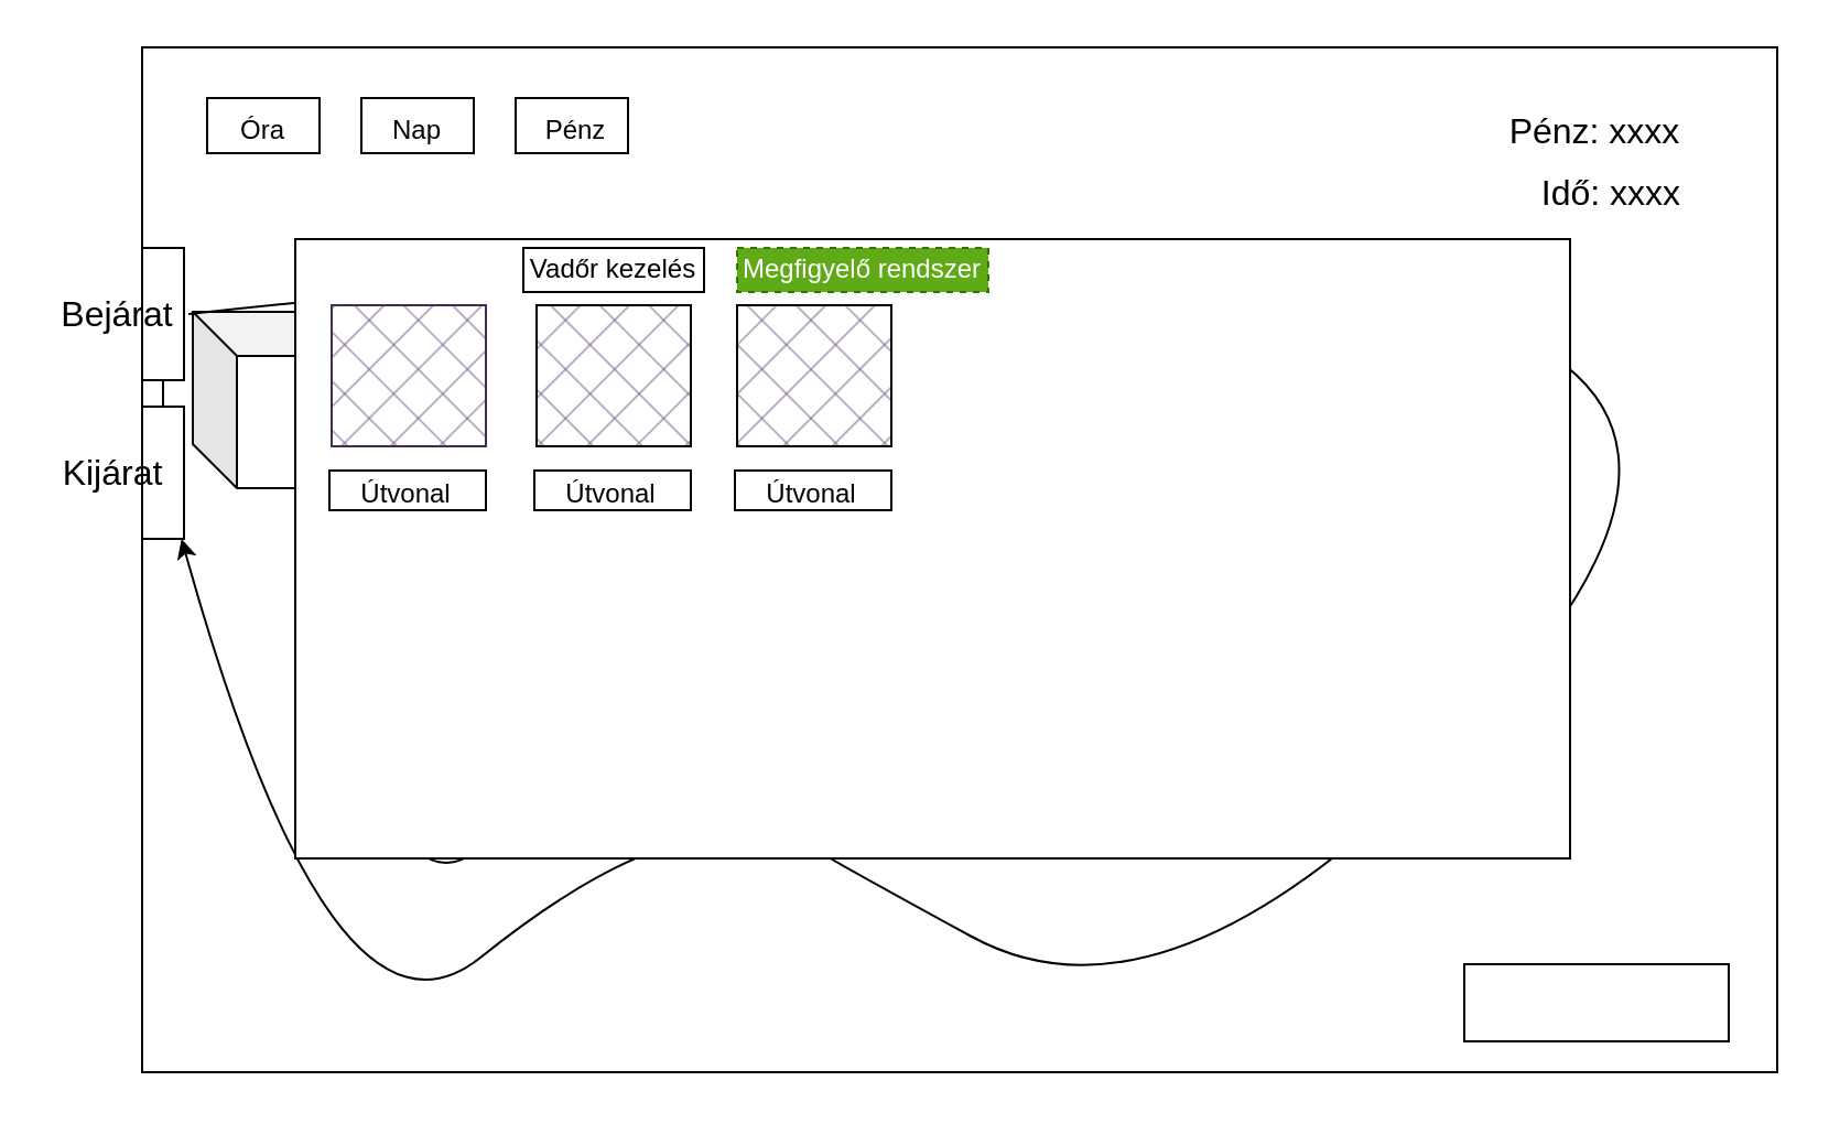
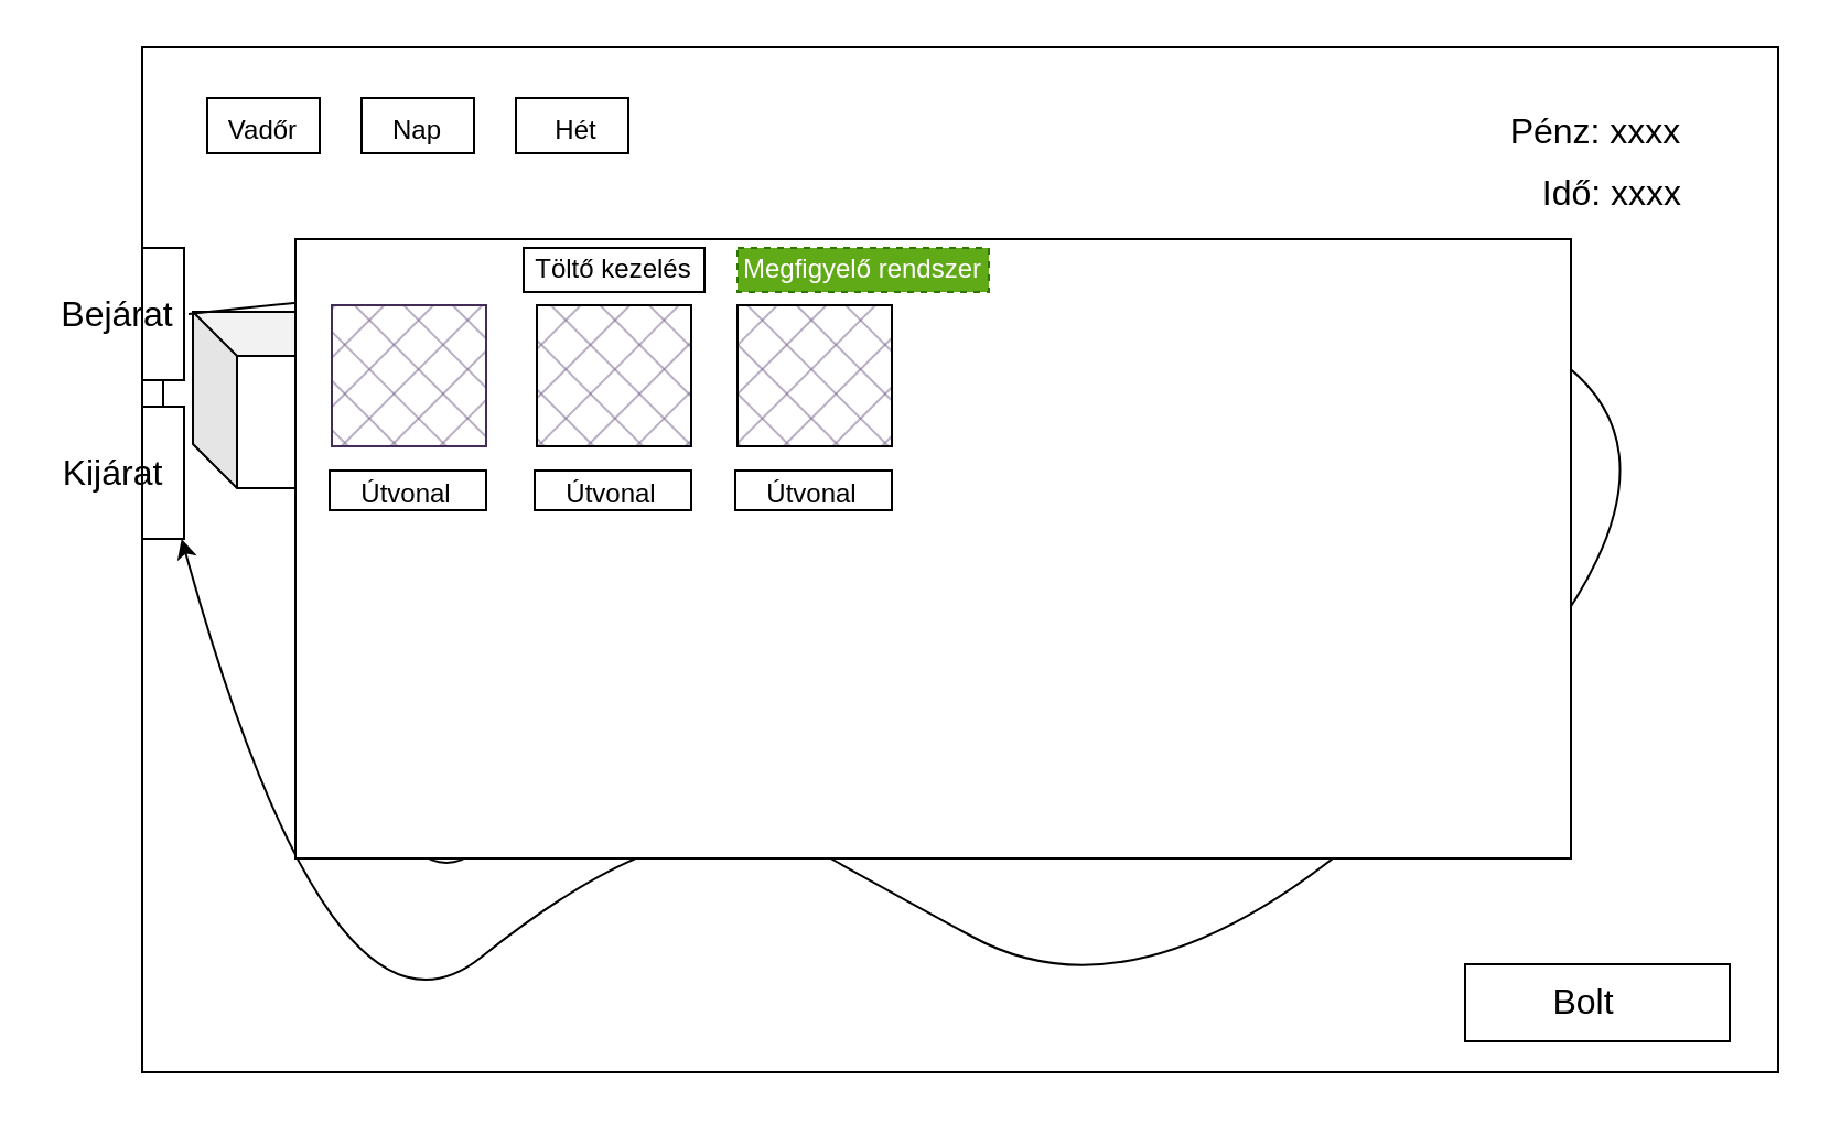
  <mxCell id="0" />
  <mxCell id="1" parent="0" />
  <mxCell id="2" value="" style="rounded=0;whiteSpace=wrap;html=1;" parent="1" vertex="1"><mxGeometry x="63.997" y="20.997" width="742" height="465" as="geometry" /></mxCell>
  <mxCell id="3" value="" style="shape=cube;whiteSpace=wrap;html=1;boundedLbl=1;backgroundOutline=1;darkOpacity=0.05;darkOpacity2=0.1;" parent="1" vertex="1"><mxGeometry x="86.997" y="140.997" width="120" height="80" as="geometry" /></mxCell>
  <mxCell id="4" value="" style="rounded=0;whiteSpace=wrap;html=1;" parent="1" vertex="1"><mxGeometry x="663.997" y="436.997" width="120" height="35" as="geometry" /></mxCell>
  <mxCell id="5" value="" style="rounded=0;whiteSpace=wrap;html=1;" parent="1" vertex="1"><mxGeometry x="93.497" y="43.997" width="51" height="25" as="geometry" /></mxCell>
  <mxCell id="6" value="" style="rounded=0;whiteSpace=wrap;html=1;" parent="1" vertex="1"><mxGeometry x="163.497" y="43.997" width="51" height="25" as="geometry" /></mxCell>
  <mxCell id="7" value="" style="rounded=0;whiteSpace=wrap;html=1;" parent="1" vertex="1"><mxGeometry x="233.497" y="43.997" width="51" height="25" as="geometry" /></mxCell>
- <mxCell id="8" value="Óra" style="text;html=1;align=center;verticalAlign=middle;whiteSpace=wrap;rounded=0;" parent="1" vertex="1"><mxGeometry x="88.997" y="43.997" width="60" height="30" as="geometry" /></mxCell>
+ <mxCell id="8" value="Vadőr" style="text;html=1;align=center;verticalAlign=middle;whiteSpace=wrap;rounded=0;" parent="1" vertex="1"><mxGeometry x="88.997" y="43.997" width="60" height="30" as="geometry" /></mxCell>
  <mxCell id="9" value="Nap" style="text;html=1;align=center;verticalAlign=middle;whiteSpace=wrap;rounded=0;" parent="1" vertex="1"><mxGeometry x="158.997" y="43.997" width="60" height="30" as="geometry" /></mxCell>
- <mxCell id="10" value="Pénz" style="text;html=1;align=center;verticalAlign=middle;whiteSpace=wrap;rounded=0;" parent="1" vertex="1"><mxGeometry x="231.497" y="43.997" width="60" height="30" as="geometry" /></mxCell>
+ <mxCell id="10" value="Hét" style="text;html=1;align=center;verticalAlign=middle;whiteSpace=wrap;rounded=0;" parent="1" vertex="1"><mxGeometry x="231.497" y="43.997" width="60" height="30" as="geometry" /></mxCell>
  <mxCell id="11" value="&lt;font style=&quot;font-size: 16px;&quot;&gt;Pénz: xxxx&lt;/font&gt;" style="text;html=1;align=center;verticalAlign=middle;whiteSpace=wrap;rounded=0;" parent="1" vertex="1"><mxGeometry x="672.497" y="43.997" width="103" height="30" as="geometry" /></mxCell>
  <mxCell id="12" value="&lt;font style=&quot;font-size: 16px;&quot;&gt;Idő: xxxx&lt;/font&gt;" style="text;html=1;align=center;verticalAlign=middle;whiteSpace=wrap;rounded=0;" parent="1" vertex="1"><mxGeometry x="672.497" y="71.997" width="117.5" height="30" as="geometry" /></mxCell>
  <mxCell id="13" value="" style="rounded=0;whiteSpace=wrap;html=1;" parent="1" vertex="1"><mxGeometry x="63.997" y="111.997" width="19" height="60" as="geometry" /></mxCell>
  <mxCell id="14" value="&lt;font style=&quot;font-size: 16px;&quot;&gt;Bejárat&lt;/font&gt;" style="text;html=1;align=center;verticalAlign=middle;whiteSpace=wrap;rounded=0;" parent="1" vertex="1"><mxGeometry x="22.997" y="126.997" width="60" height="30" as="geometry" /></mxCell>
  <mxCell id="15" value="" style="rounded=0;whiteSpace=wrap;html=1;" parent="1" vertex="1"><mxGeometry x="63.997" y="183.997" width="19" height="60" as="geometry" /></mxCell>
+ <mxCell id="16" value="&lt;font style=&quot;font-size: 16px;&quot;&gt;Bolt&lt;/font&gt;" style="text;html=1;align=center;verticalAlign=middle;whiteSpace=wrap;rounded=0;" parent="1" vertex="1"><mxGeometry x="687.997" y="439.497" width="60" height="30" as="geometry" /></mxCell>
  <mxCell id="17" value="" style="curved=1;endArrow=classic;html=1;rounded=0;" parent="1" target="15" edge="1"><mxGeometry width="50" height="50" relative="1" as="geometry"><mxPoint x="84.997" y="141.997" as="sourcePoint" /><mxPoint x="134.997" y="91.997" as="targetPoint" /><Array as="points"><mxPoint x="489.997" y="97.997" /><mxPoint x="807.997" y="178.997" /><mxPoint x="532.997" y="474.997" /><mxPoint x="347.997" y="373.997" /><mxPoint x="365.997" y="379.997" /><mxPoint x="284.997" y="379.997" /><mxPoint x="149.997" y="487.997" /></Array></mxGeometry></mxCell>
  <mxCell id="18" value="" style="endArrow=none;html=1;rounded=0;entryX=0.5;entryY=1;entryDx=0;entryDy=0;exitX=0.5;exitY=0;exitDx=0;exitDy=0;" parent="1" source="15" target="13" edge="1"><mxGeometry width="50" height="50" relative="1" as="geometry"><mxPoint x="390.997" y="330.997" as="sourcePoint" /><mxPoint x="440.997" y="280.997" as="targetPoint" /></mxGeometry></mxCell>
  <mxCell id="19" value="&lt;font style=&quot;font-size: 16px;&quot;&gt;Safari menü&lt;/font&gt;" style="text;html=1;align=center;verticalAlign=middle;whiteSpace=wrap;rounded=0;" parent="1" vertex="1"><mxGeometry x="129.997" y="174.997" width="60" height="30" as="geometry" /></mxCell>
  <mxCell id="20" value="&lt;font style=&quot;font-size: 16px;&quot;&gt;Kijárat&lt;/font&gt;" style="text;html=1;align=center;verticalAlign=middle;whiteSpace=wrap;rounded=0;" parent="1" vertex="1"><mxGeometry x="20.997" y="198.997" width="60" height="30" as="geometry" /></mxCell>
  <mxCell id="21" value="" style="ellipse;whiteSpace=wrap;html=1;aspect=fixed;" parent="1" vertex="1"><mxGeometry x="511.997" y="349.997" width="34" height="34" as="geometry" /></mxCell>
  <mxCell id="22" value="" style="ellipse;whiteSpace=wrap;html=1;aspect=fixed;" parent="1" vertex="1"><mxGeometry x="345.997" y="137.997" width="34" height="34" as="geometry" /></mxCell>
  <mxCell id="23" value="" style="ellipse;whiteSpace=wrap;html=1;aspect=fixed;" parent="1" vertex="1"><mxGeometry x="184.997" y="356.997" width="34" height="34" as="geometry" /></mxCell>
  <mxCell id="24" value="Töltő" style="text;html=1;align=center;verticalAlign=middle;whiteSpace=wrap;rounded=0;" parent="1" vertex="1"><mxGeometry x="339.497" y="141.997" width="47" height="30" as="geometry" /></mxCell>
  <mxCell id="25" value="Töltő" style="text;html=1;align=center;verticalAlign=middle;whiteSpace=wrap;rounded=0;" parent="1" vertex="1"><mxGeometry x="178.497" y="360.997" width="47" height="30" as="geometry" /></mxCell>
  <mxCell id="26" value="Töltő" style="text;html=1;align=center;verticalAlign=middle;whiteSpace=wrap;rounded=0;" parent="1" vertex="1"><mxGeometry x="501.997" y="353.997" width="47" height="30" as="geometry" /></mxCell>
  <mxCell id="27" value="" style="shape=tape;whiteSpace=wrap;html=1;rotation=0;" parent="1" vertex="1"><mxGeometry x="470.997" y="181.997" width="139.25" height="39" as="geometry" /></mxCell>
  <mxCell id="28" value="Folyó" style="text;html=1;align=center;verticalAlign=middle;whiteSpace=wrap;rounded=0;" parent="1" vertex="1"><mxGeometry x="498.997" y="190.997" width="60" height="30" as="geometry" /></mxCell>
  <mxCell id="29" value="" style="triangle;whiteSpace=wrap;html=1;rotation=-90;" parent="1" vertex="1"><mxGeometry x="251.247" y="268.747" width="33" height="43.5" as="geometry" /></mxCell>
  <mxCell id="30" value="" style="triangle;whiteSpace=wrap;html=1;rotation=-90;" parent="1" vertex="1"><mxGeometry x="279.997" y="271.997" width="33" height="43.5" as="geometry" /></mxCell>
  <mxCell id="31" value="" style="triangle;whiteSpace=wrap;html=1;rotation=-90;" parent="1" vertex="1"><mxGeometry x="266.997" y="259.997" width="33" height="43.5" as="geometry" /></mxCell>
  <mxCell id="32" value="Dombok" style="text;html=1;align=center;verticalAlign=middle;whiteSpace=wrap;rounded=0;" parent="1" vertex="1"><mxGeometry x="253.497" y="246.997" width="60" height="30" as="geometry" /></mxCell>
  <mxCell id="33" value="" style="ellipse;shape=cloud;whiteSpace=wrap;html=1;" parent="1" vertex="1"><mxGeometry x="460.997" y="282.997" width="77" height="35" as="geometry" /></mxCell>
  <mxCell id="34" value="Bokor" style="text;html=1;align=center;verticalAlign=middle;whiteSpace=wrap;rounded=0;" parent="1" vertex="1"><mxGeometry x="474.997" y="287.997" width="60" height="30" as="geometry" /></mxCell>
  <mxCell id="35" value="" style="rounded=0;whiteSpace=wrap;html=1;" parent="1" vertex="1"><mxGeometry x="133.497" y="107.997" width="578.5" height="281" as="geometry" /></mxCell>
  <mxCell id="36" value="" style="rounded=0;whiteSpace=wrap;html=1;glass=0;fillColor=#76608a;strokeColor=#432D57;fillStyle=cross-hatch;fontColor=#ffffff;" parent="1" vertex="1"><mxGeometry x="149.997" y="137.997" width="70" height="64" as="geometry" /></mxCell>
  <mxCell id="37" value="" style="rounded=0;whiteSpace=wrap;html=1;" parent="1" vertex="1"><mxGeometry x="148.997" y="212.997" width="71" height="18" as="geometry" /></mxCell>
  <mxCell id="38" value="" style="rounded=0;whiteSpace=wrap;html=1;fillStyle=cross-hatch;fillColor=#76608A;" parent="1" vertex="1"><mxGeometry x="242.997" y="137.997" width="70" height="64" as="geometry" /></mxCell>
  <mxCell id="39" value="" style="rounded=0;whiteSpace=wrap;html=1;" parent="1" vertex="1"><mxGeometry x="241.997" y="212.997" width="71" height="18" as="geometry" /></mxCell>
  <mxCell id="40" value="" style="rounded=0;whiteSpace=wrap;html=1;fillStyle=cross-hatch;fillColor=#76608A;" parent="1" vertex="1"><mxGeometry x="333.997" y="137.997" width="70" height="64" as="geometry" /></mxCell>
  <mxCell id="41" value="" style="rounded=0;whiteSpace=wrap;html=1;" parent="1" vertex="1"><mxGeometry x="332.997" y="212.997" width="71" height="18" as="geometry" /></mxCell>
  <mxCell id="42" value="Útvonal" style="text;html=1;align=center;verticalAlign=middle;whiteSpace=wrap;rounded=0;" parent="1" vertex="1"><mxGeometry x="153.997" y="208.997" width="60" height="30" as="geometry" /></mxCell>
  <mxCell id="43" value="Útvonal" style="text;html=1;align=center;verticalAlign=middle;whiteSpace=wrap;rounded=0;" parent="1" vertex="1"><mxGeometry x="246.997" y="208.997" width="60" height="30" as="geometry" /></mxCell>
  <mxCell id="44" value="Útvonal" style="text;html=1;align=center;verticalAlign=middle;whiteSpace=wrap;rounded=0;" parent="1" vertex="1"><mxGeometry x="337.997" y="208.997" width="60" height="30" as="geometry" /></mxCell>
- <mxCell id="45" value="&lt;font color=&quot;#000000&quot;&gt;Vadőr kezelés&lt;/font&gt;" style="rounded=0;whiteSpace=wrap;html=1;fillColor=none;fontColor=#ffffff;strokeColor=#000000;" parent="1" vertex="1"><mxGeometry x="236.997" y="111.997" width="82" height="20" as="geometry" /></mxCell>
+ <mxCell id="45" value="&lt;font color=&quot;#000000&quot;&gt;Töltő kezelés&lt;/font&gt;" style="rounded=0;whiteSpace=wrap;html=1;fillColor=none;fontColor=#ffffff;strokeColor=#000000;" parent="1" vertex="1"><mxGeometry x="236.997" y="111.997" width="82" height="20" as="geometry" /></mxCell>
  <mxCell id="46" value="Megfigyelő rendszer" style="rounded=0;whiteSpace=wrap;html=1;fillColor=#60a917;fontColor=#ffffff;strokeColor=#2D7600;dashed=1;" parent="1" vertex="1"><mxGeometry x="334" y="112" width="114" height="20" as="geometry" /></mxCell>
